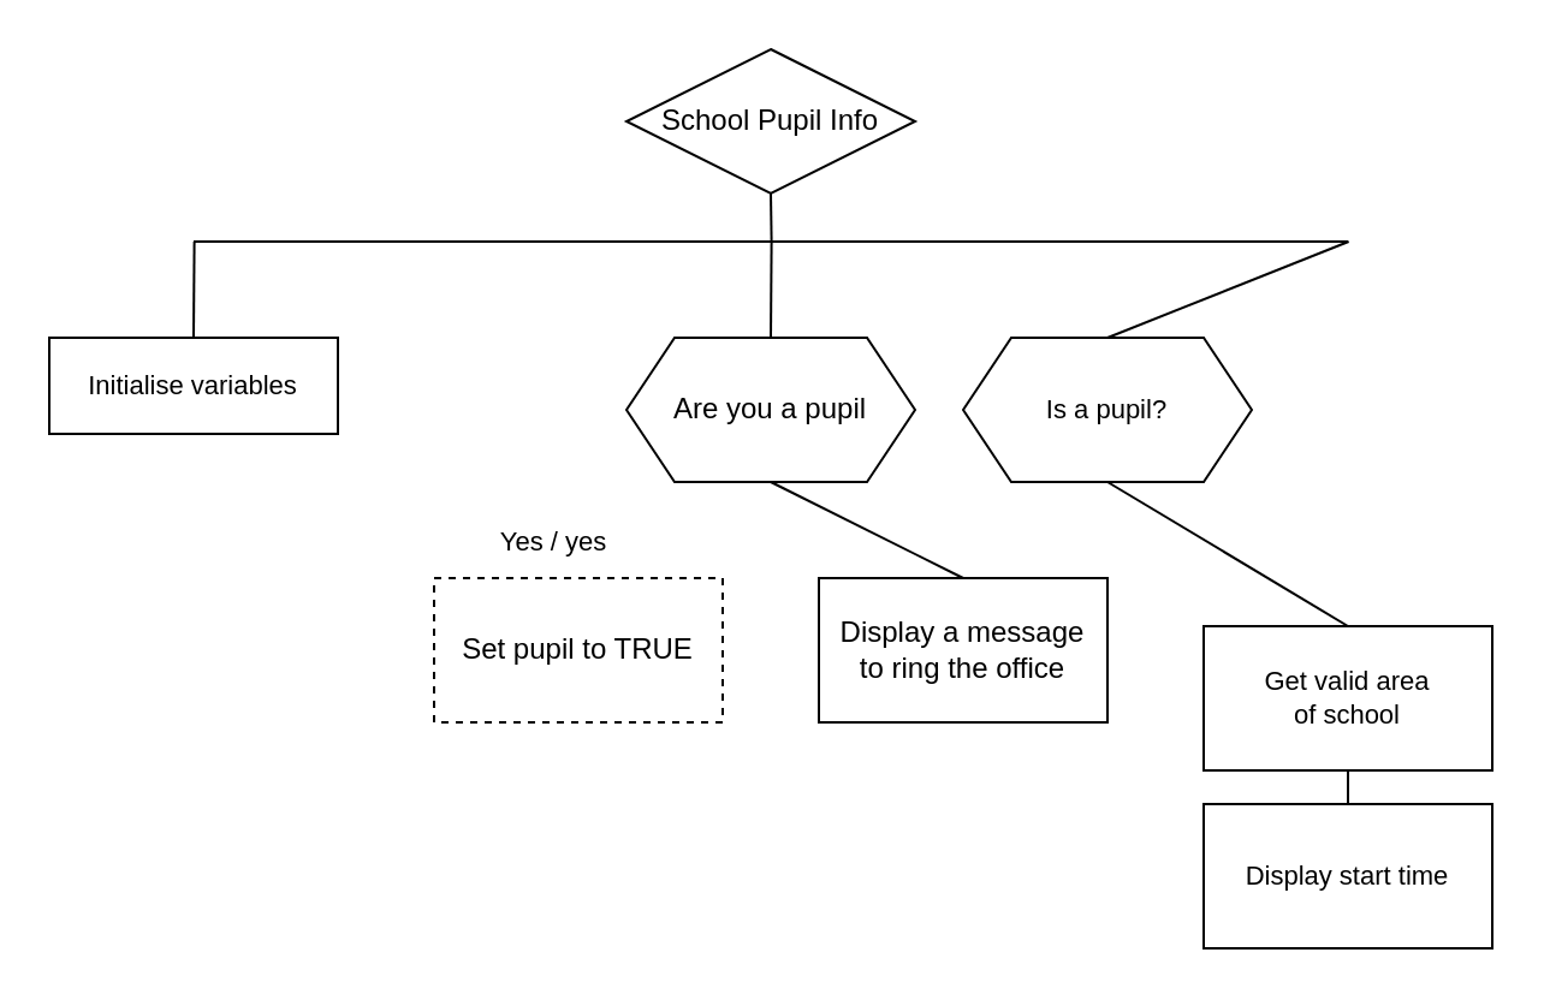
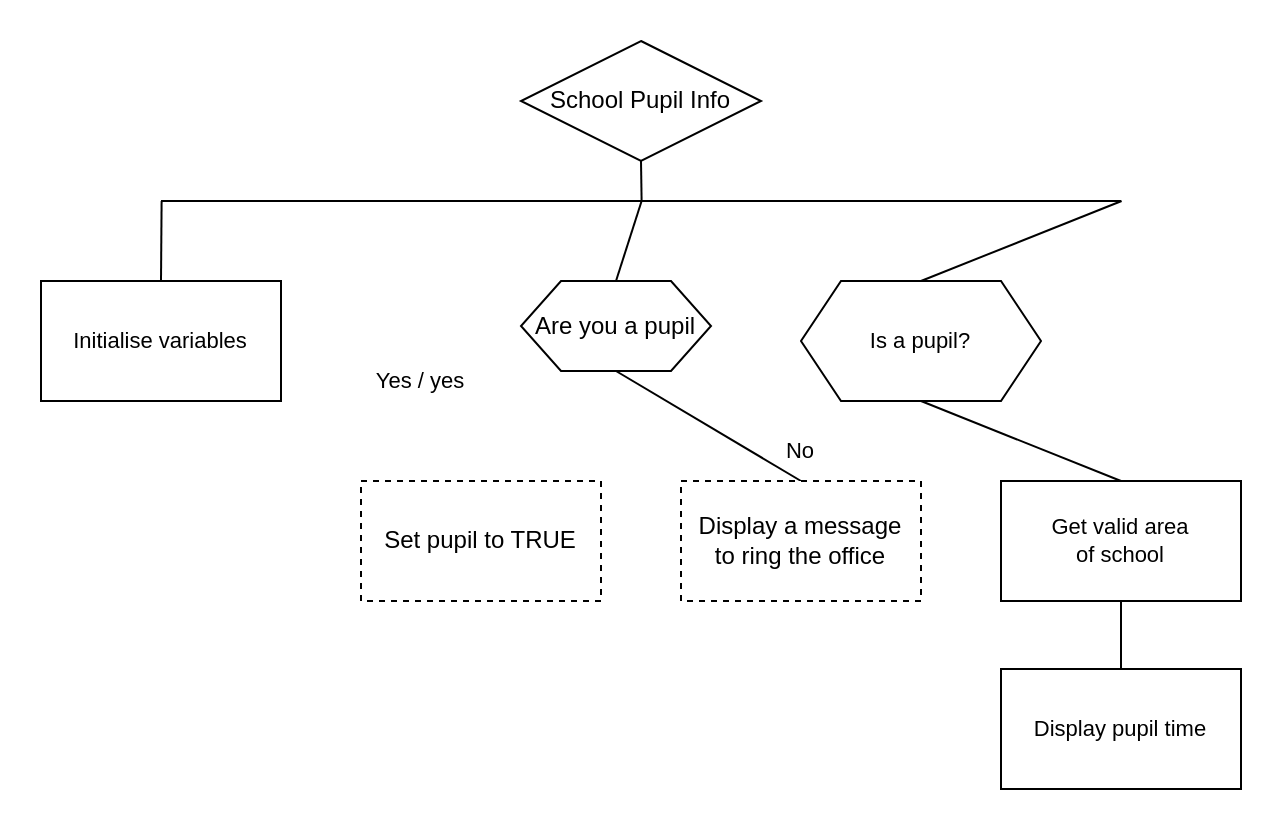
  <mxCell id="0" />
  <mxCell id="1" parent="0" />
  <mxCell id="2" style="edgeStyle=none;shape=connector;rounded=0;orthogonalLoop=1;jettySize=auto;html=1;exitX=0.5;exitY=1;exitDx=0;exitDy=0;labelBackgroundColor=default;strokeColor=default;fontFamily=Helvetica;fontSize=11;fontColor=default;endArrow=none;endFill=0;" edge="1" parent="1" source="3"><mxGeometry relative="1" as="geometry"><mxPoint x="320.31" y="100" as="targetPoint" /></mxGeometry></mxCell>
  <mxCell id="3" value="School Pupil Info" style="rhombus;whiteSpace=wrap;html=1;" vertex="1" parent="1"><mxGeometry x="260" y="20" width="120" height="60" as="geometry" /></mxCell>
  <mxCell id="4" style="edgeStyle=none;shape=connector;rounded=0;orthogonalLoop=1;jettySize=auto;html=1;exitX=0.5;exitY=1;exitDx=0;exitDy=0;entryX=0.5;entryY=0;entryDx=0;entryDy=0;labelBackgroundColor=default;strokeColor=default;fontFamily=Helvetica;fontSize=11;fontColor=default;endArrow=none;endFill=0;" edge="1" parent="1" source="6" target="8"><mxGeometry relative="1" as="geometry" /></mxCell>
  <mxCell id="5" style="edgeStyle=none;shape=connector;rounded=0;orthogonalLoop=1;jettySize=auto;html=1;exitX=0.5;exitY=0;exitDx=0;exitDy=0;labelBackgroundColor=default;strokeColor=default;fontFamily=Helvetica;fontSize=11;fontColor=default;endArrow=none;endFill=0;" edge="1" parent="1" source="6"><mxGeometry relative="1" as="geometry"><mxPoint x="320.31" y="100" as="targetPoint" /></mxGeometry></mxCell>
- <mxCell id="6" value="Are you a pupil" style="shape=hexagon;perimeter=hexagonPerimeter2;whiteSpace=wrap;html=1;fixedSize=1;" vertex="1" parent="1"><mxGeometry x="260" y="140" width="120" height="60" as="geometry" /></mxCell>
+ <mxCell id="6" value="Are you a pupil" style="shape=hexagon;perimeter=hexagonPerimeter2;whiteSpace=wrap;html=1;fixedSize=1;" vertex="1" parent="1"><mxGeometry x="260" y="140" width="95" height="45" as="geometry" /></mxCell>
  <mxCell id="7" value="Set pupil to TRUE" style="rounded=0;whiteSpace=wrap;html=1;dashed=1;" vertex="1" parent="1"><mxGeometry x="180" y="240" width="120" height="60" as="geometry" /></mxCell>
- <mxCell id="8" value="Display a message&lt;br&gt;to ring the office" style="rounded=0;whiteSpace=wrap;html=1;" vertex="1" parent="1"><mxGeometry x="340" y="240" width="120" height="60" as="geometry" /></mxCell>
+ <mxCell id="8" value="Display a message&lt;br&gt;to ring the office" style="rounded=0;whiteSpace=wrap;html=1;dashed=1;" vertex="1" parent="1"><mxGeometry x="340" y="240" width="120" height="60" as="geometry" /></mxCell>
  <mxCell id="9" style="edgeStyle=none;shape=connector;rounded=0;orthogonalLoop=1;jettySize=auto;html=1;exitX=0.5;exitY=1;exitDx=0;exitDy=0;entryX=0.5;entryY=0;entryDx=0;entryDy=0;labelBackgroundColor=default;strokeColor=default;fontFamily=Helvetica;fontSize=11;fontColor=default;endArrow=none;endFill=0;" edge="1" parent="1" source="11" target="13"><mxGeometry relative="1" as="geometry" /></mxCell>
  <mxCell id="10" style="edgeStyle=none;shape=connector;rounded=0;orthogonalLoop=1;jettySize=auto;html=1;exitX=0.5;exitY=0;exitDx=0;exitDy=0;labelBackgroundColor=default;strokeColor=default;fontFamily=Helvetica;fontSize=11;fontColor=default;endArrow=none;endFill=0;" edge="1" parent="1" source="11"><mxGeometry relative="1" as="geometry"><mxPoint x="560.31" y="100" as="targetPoint" /></mxGeometry></mxCell>
  <mxCell id="11" value="Is a pupil?" style="shape=hexagon;perimeter=hexagonPerimeter2;whiteSpace=wrap;html=1;fixedSize=1;fontFamily=Helvetica;fontSize=11;fontColor=default;" vertex="1" parent="1"><mxGeometry x="400" y="140" width="120" height="60" as="geometry" /></mxCell>
  <mxCell id="12" style="edgeStyle=none;shape=connector;rounded=0;orthogonalLoop=1;jettySize=auto;html=1;exitX=0.5;exitY=1;exitDx=0;exitDy=0;entryX=0.5;entryY=0;entryDx=0;entryDy=0;labelBackgroundColor=default;strokeColor=default;fontFamily=Helvetica;fontSize=11;fontColor=default;endArrow=none;endFill=0;" edge="1" parent="1" source="13" target="14"><mxGeometry relative="1" as="geometry" /></mxCell>
- <mxCell id="13" value="Get valid area&lt;br&gt;of school" style="rounded=0;whiteSpace=wrap;html=1;fontFamily=Helvetica;fontSize=11;fontColor=default;" vertex="1" parent="1"><mxGeometry x="500" y="260" width="120" height="60" as="geometry" /></mxCell>
- <mxCell id="14" value="Display start time" style="rounded=0;whiteSpace=wrap;html=1;fontFamily=Helvetica;fontSize=11;fontColor=default;" vertex="1" parent="1"><mxGeometry x="500" y="334" width="120" height="60" as="geometry" /></mxCell>
+ <mxCell id="13" value="Get valid area&lt;br&gt;of school" style="rounded=0;whiteSpace=wrap;html=1;fontFamily=Helvetica;fontSize=11;fontColor=default;" vertex="1" parent="1"><mxGeometry x="500" y="240" width="120" height="60" as="geometry" /></mxCell>
+ <mxCell id="14" value="Display pupil time" style="rounded=0;whiteSpace=wrap;html=1;fontFamily=Helvetica;fontSize=11;fontColor=default;" vertex="1" parent="1"><mxGeometry x="500" y="334" width="120" height="60" as="geometry" /></mxCell>
  <mxCell id="15" value="" style="endArrow=none;html=1;rounded=0;labelBackgroundColor=default;strokeColor=default;fontFamily=Helvetica;fontSize=11;fontColor=default;shape=connector;" edge="1" parent="1"><mxGeometry width="50" height="50" relative="1" as="geometry"><mxPoint x="80" y="100" as="sourcePoint" /><mxPoint x="560" y="100" as="targetPoint" /></mxGeometry></mxCell>
- <mxCell id="16" value="Yes / yes" style="text;html=1;strokeColor=none;fillColor=none;align=center;verticalAlign=middle;whiteSpace=wrap;rounded=0;fontFamily=Helvetica;fontSize=11;fontColor=default;" vertex="1" parent="1"><mxGeometry x="200" y="210" width="60" height="30" as="geometry" /></mxCell>
+ <mxCell id="16" value="Yes / yes" style="text;html=1;strokeColor=none;fillColor=none;align=center;verticalAlign=middle;whiteSpace=wrap;rounded=0;fontFamily=Helvetica;fontSize=11;fontColor=default;" vertex="1" parent="1"><mxGeometry x="180" y="175" width="60" height="30" as="geometry" /></mxCell>
+ <mxCell id="17" value="No" style="text;html=1;strokeColor=none;fillColor=none;align=center;verticalAlign=middle;whiteSpace=wrap;rounded=0;fontFamily=Helvetica;fontSize=11;fontColor=default;" vertex="1" parent="1"><mxGeometry x="370" y="210" width="60" height="30" as="geometry" /></mxCell>
  <mxCell id="18" style="edgeStyle=none;shape=connector;rounded=0;orthogonalLoop=1;jettySize=auto;html=1;exitX=0.5;exitY=0;exitDx=0;exitDy=0;labelBackgroundColor=default;strokeColor=default;fontFamily=Helvetica;fontSize=11;fontColor=default;endArrow=none;endFill=0;" edge="1" parent="1" source="19"><mxGeometry relative="1" as="geometry"><mxPoint x="80.31" y="100" as="targetPoint" /></mxGeometry></mxCell>
- <mxCell id="19" value="Initialise variables" style="rounded=0;whiteSpace=wrap;html=1;fontFamily=Helvetica;fontSize=11;fontColor=default;" vertex="1" parent="1"><mxGeometry x="20" y="140" width="120" height="40" as="geometry" /></mxCell>
+ <mxCell id="19" value="Initialise variables" style="rounded=0;whiteSpace=wrap;html=1;fontFamily=Helvetica;fontSize=11;fontColor=default;" vertex="1" parent="1"><mxGeometry x="20" y="140" width="120" height="60" as="geometry" /></mxCell>
